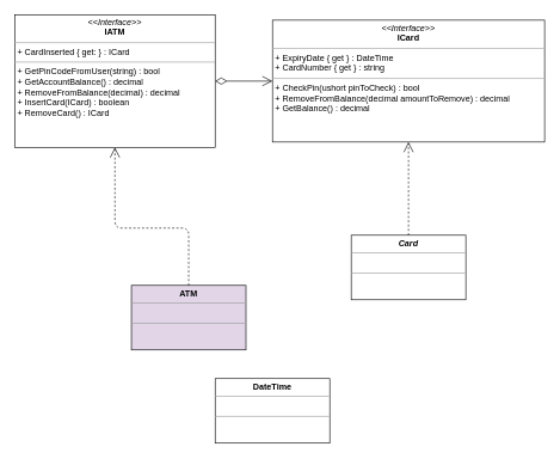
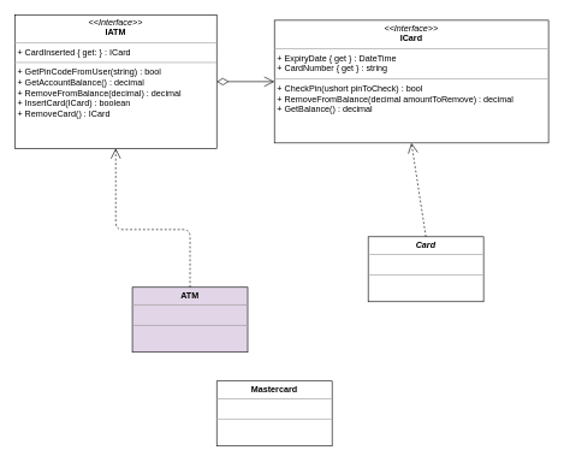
  <mxCell id="0" />
  <mxCell id="1" parent="0" />
  <mxCell id="2" value="&lt;p style=&quot;margin: 0px ; margin-top: 4px ; text-align: center&quot;&gt;&lt;i&gt;&amp;lt;&amp;lt;Interface&amp;gt;&amp;gt;&lt;/i&gt;&lt;br&gt;&lt;b&gt;ICard&lt;/b&gt;&lt;/p&gt;&lt;hr size=&quot;1&quot;&gt;&lt;p style=&quot;margin: 0px ; margin-left: 4px&quot;&gt;+ ExpiryDate { get } : DateTime&amp;nbsp;&amp;nbsp;&lt;/p&gt;&lt;p style=&quot;margin: 0px ; margin-left: 4px&quot;&gt;+ CardNumber { get } : string&lt;/p&gt;&lt;hr size=&quot;1&quot;&gt;&lt;p style=&quot;margin: 0px ; margin-left: 4px&quot;&gt;+ CheckPin(ushort pinToCheck) : bool&lt;/p&gt;&lt;p style=&quot;margin: 0px ; margin-left: 4px&quot;&gt;+ RemoveFromBalance(decimal amountToRemove) : decimal&lt;/p&gt;&lt;p style=&quot;margin: 0px ; margin-left: 4px&quot;&gt;+ GetBalance() : decimal&lt;/p&gt;" style="verticalAlign=top;align=left;overflow=fill;fontSize=12;fontFamily=Helvetica;html=1;" parent="1" vertex="1"><mxGeometry x="380" y="27.5" width="380" height="170" as="geometry" /></mxCell>
- <mxCell id="3" value="&lt;p style=&quot;margin: 0px ; margin-top: 4px ; text-align: center&quot;&gt;&lt;b&gt;&lt;i&gt;Card&lt;/i&gt;&lt;/b&gt;&lt;/p&gt;&lt;hr size=&quot;1&quot;&gt;&lt;p style=&quot;margin: 0px ; margin-left: 4px&quot;&gt;&lt;br&gt;&lt;/p&gt;&lt;hr size=&quot;1&quot;&gt;&lt;p style=&quot;margin: 0px ; margin-left: 4px&quot;&gt;&lt;br&gt;&lt;/p&gt;" style="verticalAlign=top;align=left;overflow=fill;fontSize=12;fontFamily=Helvetica;html=1;" parent="1" vertex="1"><mxGeometry x="490" y="327.5" width="160" height="90" as="geometry" /></mxCell>
+ <mxCell id="3" value="&lt;p style=&quot;margin: 0px ; margin-top: 4px ; text-align: center&quot;&gt;&lt;b&gt;&lt;i&gt;Card&lt;/i&gt;&lt;/b&gt;&lt;/p&gt;&lt;hr size=&quot;1&quot;&gt;&lt;p style=&quot;margin: 0px ; margin-left: 4px&quot;&gt;&lt;br&gt;&lt;/p&gt;&lt;hr size=&quot;1&quot;&gt;&lt;p style=&quot;margin: 0px ; margin-left: 4px&quot;&gt;&lt;br&gt;&lt;/p&gt;" style="verticalAlign=top;align=left;overflow=fill;fontSize=12;fontFamily=Helvetica;html=1;" parent="1" vertex="1"><mxGeometry x="510" y="327.5" width="160" height="90" as="geometry" /></mxCell>
  <mxCell id="4" value="" style="endArrow=open;endSize=12;dashed=1;html=1;exitX=0.5;exitY=0;exitDx=0;exitDy=0;entryX=0.5;entryY=1;entryDx=0;entryDy=0;" parent="1" source="3" target="2" edge="1"><mxGeometry x="0.077" y="-93" width="160" relative="1" as="geometry"><mxPoint x="343" y="337.5" as="sourcePoint" /><mxPoint x="503" y="337.5" as="targetPoint" /><mxPoint as="offset" /></mxGeometry></mxCell>
- <mxCell id="5" value="&lt;p style=&quot;margin: 0px ; margin-top: 4px ; text-align: center&quot;&gt;&lt;b&gt;DateTime&lt;/b&gt;&lt;/p&gt;&lt;hr size=&quot;1&quot;&gt;&lt;p style=&quot;margin: 0px ; margin-left: 4px&quot;&gt;&lt;br&gt;&lt;/p&gt;&lt;hr size=&quot;1&quot;&gt;&lt;p style=&quot;margin: 0px ; margin-left: 4px&quot;&gt;&lt;br&gt;&lt;/p&gt;" style="verticalAlign=top;align=left;overflow=fill;fontSize=12;fontFamily=Helvetica;html=1;" parent="1" vertex="1"><mxGeometry x="300" y="527.5" width="160" height="90" as="geometry" /></mxCell>
+ <mxCell id="5" value="&lt;p style=&quot;margin: 0px ; margin-top: 4px ; text-align: center&quot;&gt;&lt;b&gt;Mastercard&lt;/b&gt;&lt;/p&gt;&lt;hr size=&quot;1&quot;&gt;&lt;p style=&quot;margin: 0px ; margin-left: 4px&quot;&gt;&lt;br&gt;&lt;/p&gt;&lt;hr size=&quot;1&quot;&gt;&lt;p style=&quot;margin: 0px ; margin-left: 4px&quot;&gt;&lt;br&gt;&lt;/p&gt;" style="verticalAlign=top;align=left;overflow=fill;fontSize=12;fontFamily=Helvetica;html=1;" parent="1" vertex="1"><mxGeometry x="300" y="527.5" width="160" height="90" as="geometry" /></mxCell>
  <mxCell id="6" value="&lt;p style=&quot;margin: 0px ; margin-top: 4px ; text-align: center&quot;&gt;&lt;i&gt;&amp;lt;&amp;lt;Interface&amp;gt;&amp;gt;&lt;/i&gt;&lt;br&gt;&lt;b&gt;IATM&lt;/b&gt;&lt;/p&gt;&lt;hr size=&quot;1&quot;&gt;&lt;p style=&quot;margin: 0px ; margin-left: 4px&quot;&gt;+ CardInserted { get: } : ICard&lt;/p&gt;&lt;hr size=&quot;1&quot;&gt;&lt;p style=&quot;margin: 0px ; margin-left: 4px&quot;&gt;+ GetPinCodeFromUser(string) : bool&lt;br&gt;+ GetAccountBalance() : decimal&lt;/p&gt;&lt;p style=&quot;margin: 0px ; margin-left: 4px&quot;&gt;+ RemoveFromBalance(decimal) : decimal&lt;/p&gt;&lt;p style=&quot;margin: 0px ; margin-left: 4px&quot;&gt;+ InsertCard(ICard) : boolean&lt;/p&gt;&lt;p style=&quot;margin: 0px ; margin-left: 4px&quot;&gt;+ RemoveCard() : ICard&lt;/p&gt;" style="verticalAlign=top;align=left;overflow=fill;fontSize=12;fontFamily=Helvetica;html=1;" parent="1" vertex="1"><mxGeometry x="20" y="20" width="280" height="185" as="geometry" /></mxCell>
  <mxCell id="7" value="" style="endArrow=open;html=1;endSize=12;startArrow=diamondThin;startSize=14;startFill=0;edgeStyle=orthogonalEdgeStyle;align=left;verticalAlign=bottom;exitX=1;exitY=0.5;exitDx=0;exitDy=0;entryX=0;entryY=0.5;entryDx=0;entryDy=0;" parent="1" source="6" target="2" edge="1"><mxGeometry x="-1" y="3" relative="1" as="geometry"><mxPoint x="103" y="-62.5" as="sourcePoint" /><mxPoint x="263" y="-62.5" as="targetPoint" /></mxGeometry></mxCell>
  <mxCell id="8" value="&lt;p style=&quot;margin: 0px ; margin-top: 4px ; text-align: center&quot;&gt;&lt;b&gt;ATM&lt;/b&gt;&lt;/p&gt;&lt;hr size=&quot;1&quot;&gt;&lt;p style=&quot;margin: 0px ; margin-left: 4px&quot;&gt;&lt;br&gt;&lt;/p&gt;&lt;hr size=&quot;1&quot;&gt;&lt;p style=&quot;margin: 0px ; margin-left: 4px&quot;&gt;&lt;br&gt;&lt;/p&gt;" style="verticalAlign=top;align=left;overflow=fill;fontSize=12;fontFamily=Helvetica;html=1;fillColor=#e1d5e7;" vertex="1" parent="1"><mxGeometry x="183" y="397.5" width="160" height="90" as="geometry" /></mxCell>
  <mxCell id="9" value="" style="endArrow=open;endSize=12;dashed=1;html=1;exitX=0.5;exitY=0;exitDx=0;exitDy=0;entryX=0.5;entryY=1;entryDx=0;entryDy=0;" edge="1" parent="1" source="8" target="6"><mxGeometry x="0.077" y="-93" width="160" relative="1" as="geometry"><mxPoint x="580" y="337.5" as="sourcePoint" /><mxPoint x="580" y="207.5" as="targetPoint" /><mxPoint as="offset" /><Array as="points"><mxPoint x="263" y="317.5" /><mxPoint x="160" y="317.5" /></Array></mxGeometry></mxCell>
